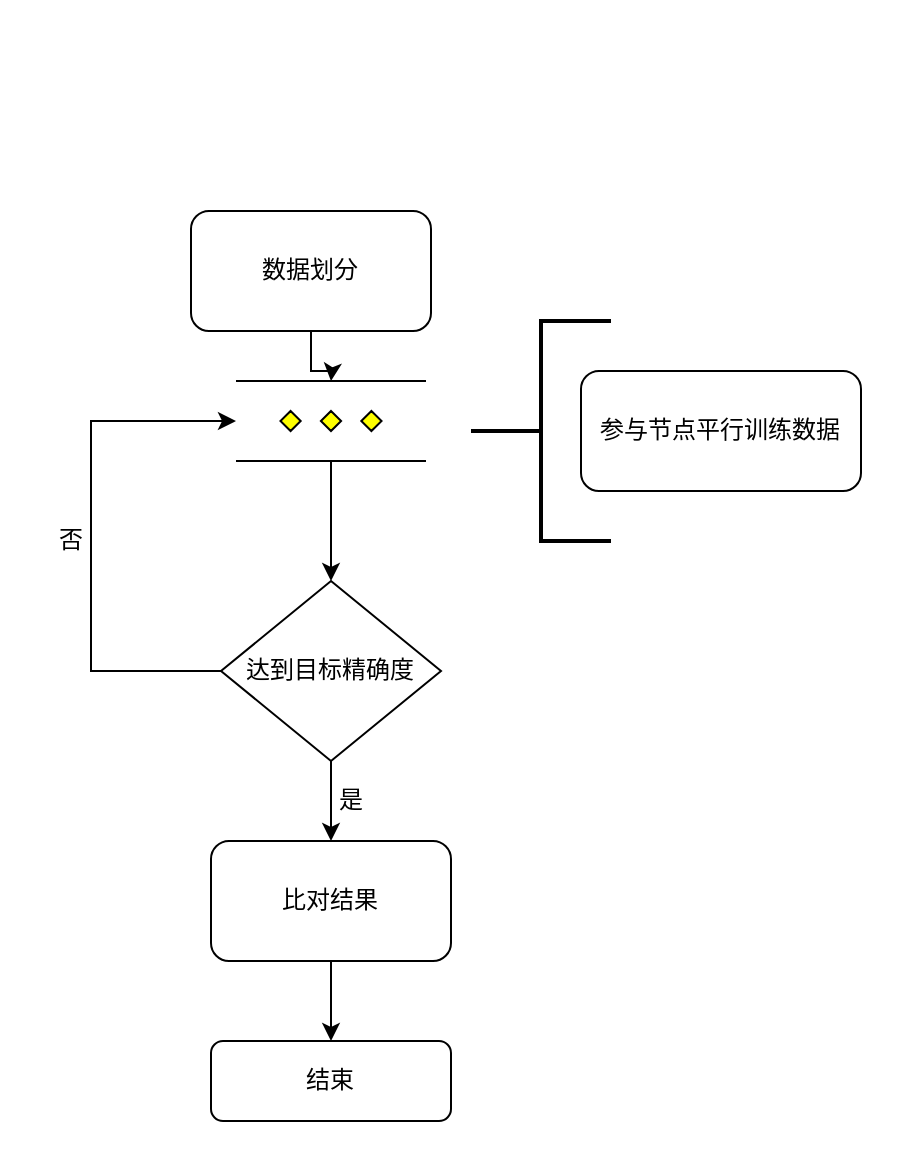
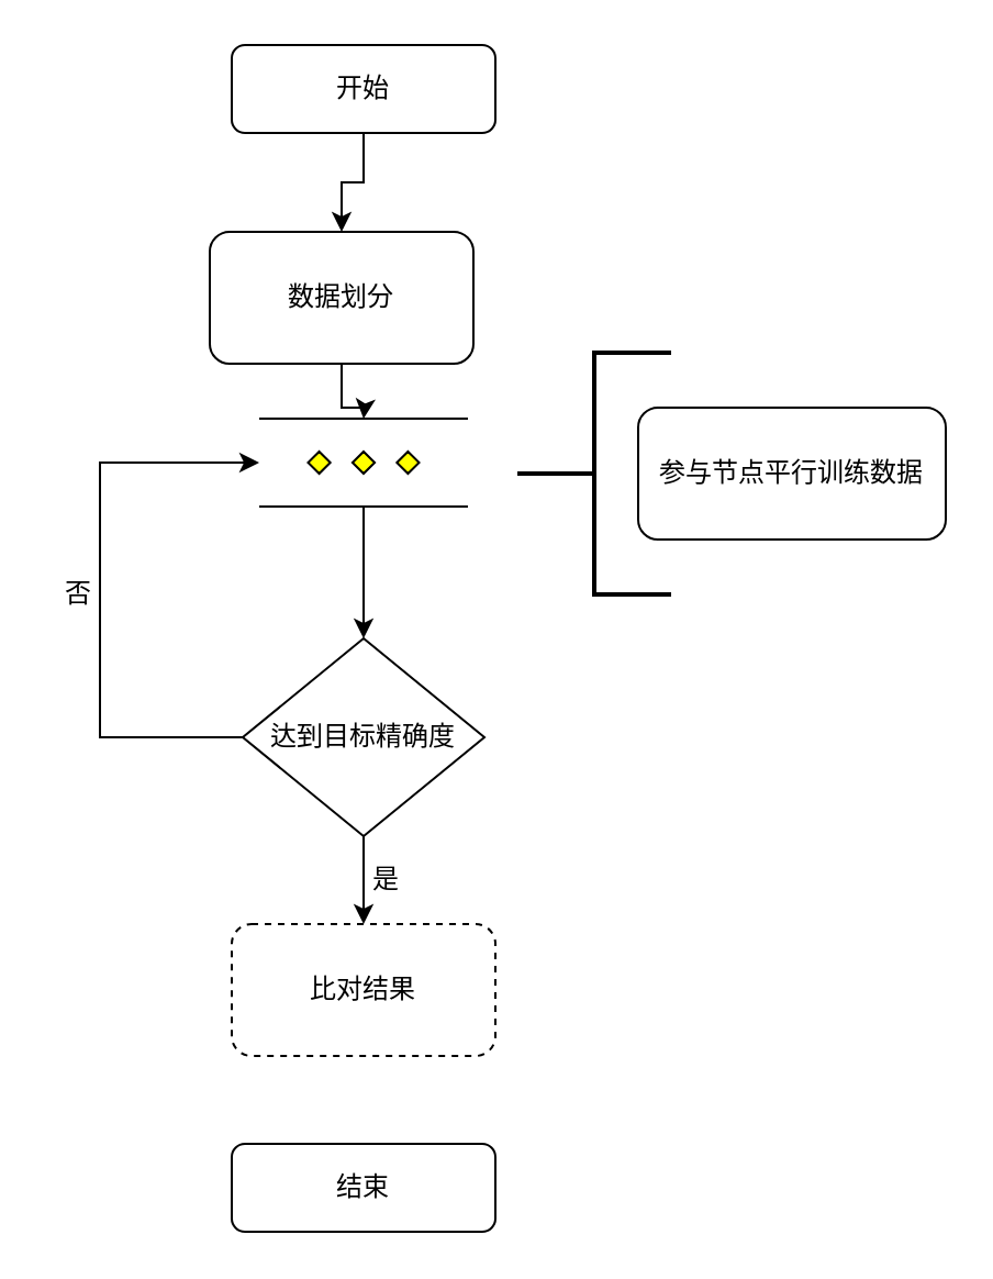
  <mxCell id="0" />
  <mxCell id="1" parent="0" />
+ <mxCell id="2" value="" style="edgeStyle=orthogonalEdgeStyle;rounded=0;orthogonalLoop=1;jettySize=auto;html=1;strokeWidth=1;" edge="1" parent="1" source="3" target="6"><mxGeometry relative="1" as="geometry" /></mxCell>
+ <mxCell id="3" value="开始" style="rounded=1;whiteSpace=wrap;html=1;fontSize=12;glass=0;strokeWidth=1;shadow=0;" parent="1" vertex="1"><mxGeometry x="105" y="20" width="120" height="40" as="geometry" /></mxCell>
  <mxCell id="4" value="结束" style="rounded=1;whiteSpace=wrap;html=1;fontSize=12;glass=0;strokeWidth=1;shadow=0;" parent="1" vertex="1"><mxGeometry x="105" y="520" width="120" height="40" as="geometry" /></mxCell>
  <mxCell id="5" value="" style="edgeStyle=orthogonalEdgeStyle;rounded=0;orthogonalLoop=1;jettySize=auto;html=1;strokeWidth=1;" edge="1" parent="1" source="6"><mxGeometry relative="1" as="geometry"><mxPoint x="165" y="190" as="targetPoint" /></mxGeometry></mxCell>
  <mxCell id="6" value="数据划分" style="rounded=1;whiteSpace=wrap;html=1;" vertex="1" parent="1"><mxGeometry x="95" y="105" width="120" height="60" as="geometry" /></mxCell>
  <mxCell id="7" value="参与节点平行训练数据" style="rounded=1;whiteSpace=wrap;html=1;" vertex="1" parent="1"><mxGeometry x="290" y="185" width="140" height="60" as="geometry" /></mxCell>
  <mxCell id="8" value="" style="edgeStyle=orthogonalEdgeStyle;rounded=0;orthogonalLoop=1;jettySize=auto;html=1;strokeWidth=1;" edge="1" parent="1" source="9" target="14"><mxGeometry relative="1" as="geometry" /></mxCell>
  <mxCell id="9" value="" style="verticalLabelPosition=bottom;verticalAlign=top;html=1;shape=mxgraph.flowchart.parallel_mode;pointerEvents=1" vertex="1" parent="1"><mxGeometry x="117.5" y="190" width="95" height="40" as="geometry" /></mxCell>
  <mxCell id="10" value="" style="strokeWidth=2;html=1;shape=mxgraph.flowchart.annotation_2;align=left;labelPosition=right;pointerEvents=1;" vertex="1" parent="1"><mxGeometry x="235" y="160" width="70" height="110" as="geometry" /></mxCell>
- <mxCell id="11" value="" style="edgeStyle=orthogonalEdgeStyle;rounded=0;orthogonalLoop=1;jettySize=auto;html=1;strokeWidth=1;" edge="1" parent="1" source="12" target="4"><mxGeometry relative="1" as="geometry" /></mxCell>
- <mxCell id="12" value="比对结果" style="rounded=1;whiteSpace=wrap;html=1;" vertex="1" parent="1"><mxGeometry x="105" y="420" width="120" height="60" as="geometry" /></mxCell>
+ <mxCell id="12" value="比对结果" style="rounded=1;whiteSpace=wrap;html=1;dashed=1;" vertex="1" parent="1"><mxGeometry x="105" y="420" width="120" height="60" as="geometry" /></mxCell>
  <mxCell id="13" value="" style="edgeStyle=orthogonalEdgeStyle;rounded=0;orthogonalLoop=1;jettySize=auto;html=1;strokeWidth=1;" edge="1" parent="1" source="14" target="12"><mxGeometry relative="1" as="geometry" /></mxCell>
  <mxCell id="14" value="达到目标精确度" style="strokeWidth=1;html=1;shape=mxgraph.flowchart.decision;whiteSpace=wrap;" vertex="1" parent="1"><mxGeometry x="110" y="290" width="110" height="90" as="geometry" /></mxCell>
  <mxCell id="15" value="" style="edgeStyle=orthogonalEdgeStyle;rounded=0;orthogonalLoop=1;jettySize=auto;html=1;strokeWidth=1;exitX=0;exitY=0.5;exitDx=0;exitDy=0;exitPerimeter=0;entryX=0;entryY=0.5;entryDx=0;entryDy=0;entryPerimeter=0;" edge="1" parent="1" source="14" target="9"><mxGeometry relative="1" as="geometry"><mxPoint x="45" y="335" as="sourcePoint" /><mxPoint x="45" y="150" as="targetPoint" /><Array as="points"><mxPoint x="45" y="335" /><mxPoint x="45" y="210" /></Array></mxGeometry></mxCell>
  <mxCell id="16" value="是" style="text;html=1;align=center;verticalAlign=middle;resizable=0;points=[];autosize=1;strokeColor=none;" vertex="1" parent="1"><mxGeometry x="160" y="390" width="30" height="20" as="geometry" /></mxCell>
  <mxCell id="17" value="否" style="text;html=1;align=center;verticalAlign=middle;resizable=0;points=[];autosize=1;strokeColor=none;" vertex="1" parent="1"><mxGeometry y="260" width="30" height="20" as="geometry" x="20" /></mxCell>
